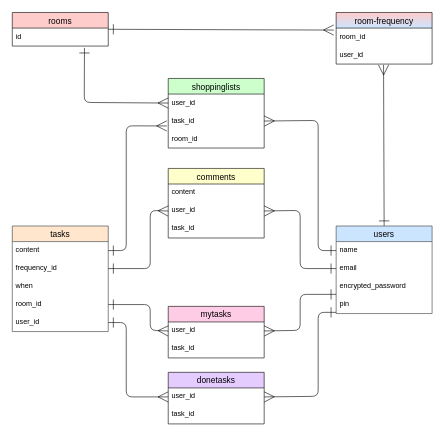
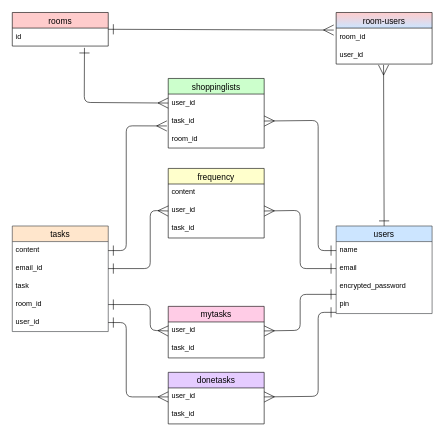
  <mxCell id="0" />
  <mxCell id="1" parent="0" />
  <mxCell id="2" style="edgeStyle=none;html=1;exitX=0.5;exitY=0;exitDx=0;exitDy=0;entryX=0.494;entryY=1.044;entryDx=0;entryDy=0;entryPerimeter=0;endSize=15;shadow=0;startSize=15;endArrow=ERmany;endFill=0;startArrow=ERone;startFill=0;" edge="1" parent="1" source="3" target="26"><mxGeometry relative="1" as="geometry" /></mxCell>
  <mxCell id="3" value="users" style="swimlane;fontStyle=0;childLayout=stackLayout;horizontal=1;startSize=26;horizontalStack=0;resizeParent=1;resizeParentMax=0;resizeLast=0;collapsible=1;marginBottom=0;align=center;fontSize=14;fillColor=#CCE5FF;strokeColor=#36393d;fontColor=#000000;" parent="1" vertex="1"><mxGeometry x="560" y="376" width="160" height="146" as="geometry" /></mxCell>
  <mxCell id="4" value="name" style="text;strokeColor=none;fillColor=none;spacingLeft=4;spacingRight=4;overflow=hidden;rotatable=0;points=[[0,0.5],[1,0.5]];portConstraint=eastwest;fontSize=12;" parent="3" vertex="1"><mxGeometry y="26" width="160" height="30" as="geometry" /></mxCell>
  <mxCell id="5" value="email" style="text;strokeColor=none;fillColor=none;spacingLeft=4;spacingRight=4;overflow=hidden;rotatable=0;points=[[0,0.5],[1,0.5]];portConstraint=eastwest;fontSize=12;" parent="3" vertex="1"><mxGeometry y="56" width="160" height="30" as="geometry" /></mxCell>
  <mxCell id="6" value="encrypted_password" style="text;strokeColor=none;fillColor=none;spacingLeft=4;spacingRight=4;overflow=hidden;rotatable=0;points=[[0,0.5],[1,0.5]];portConstraint=eastwest;fontSize=12;" parent="3" vertex="1"><mxGeometry y="86" width="160" height="30" as="geometry" /></mxCell>
  <mxCell id="7" value="pin" style="text;strokeColor=none;fillColor=none;spacingLeft=4;spacingRight=4;overflow=hidden;rotatable=0;points=[[0,0.5],[1,0.5]];portConstraint=eastwest;fontSize=12;" parent="3" vertex="1"><mxGeometry y="116" width="160" height="30" as="geometry" /></mxCell>
  <mxCell id="8" value="tasks" style="swimlane;fontStyle=0;childLayout=stackLayout;horizontal=1;startSize=26;horizontalStack=0;resizeParent=1;resizeParentMax=0;resizeLast=0;collapsible=1;marginBottom=0;align=center;fontSize=14;fillColor=#FFE6CC;strokeColor=#36393d;fontColor=#000000;" parent="1" vertex="1"><mxGeometry x="20" y="376" width="160" height="176" as="geometry" /></mxCell>
  <mxCell id="9" value="content" style="text;strokeColor=none;fillColor=none;spacingLeft=4;spacingRight=4;overflow=hidden;rotatable=0;points=[[0,0.5],[1,0.5]];portConstraint=eastwest;fontSize=12;" parent="8" vertex="1"><mxGeometry y="26" width="160" height="30" as="geometry" /></mxCell>
- <mxCell id="10" value="frequency_id" style="text;strokeColor=none;fillColor=none;spacingLeft=4;spacingRight=4;overflow=hidden;rotatable=0;points=[[0,0.5],[1,0.5]];portConstraint=eastwest;fontSize=12;" parent="8" vertex="1"><mxGeometry y="56" width="160" height="30" as="geometry" /></mxCell>
- <mxCell id="11" value="when" style="text;strokeColor=none;fillColor=none;spacingLeft=4;spacingRight=4;overflow=hidden;rotatable=0;points=[[0,0.5],[1,0.5]];portConstraint=eastwest;fontSize=12;" parent="8" vertex="1"><mxGeometry y="86" width="160" height="30" as="geometry" /></mxCell>
+ <mxCell id="10" value="email_id" style="text;strokeColor=none;fillColor=none;spacingLeft=4;spacingRight=4;overflow=hidden;rotatable=0;points=[[0,0.5],[1,0.5]];portConstraint=eastwest;fontSize=12;" parent="8" vertex="1"><mxGeometry y="56" width="160" height="30" as="geometry" /></mxCell>
+ <mxCell id="11" value="task" style="text;strokeColor=none;fillColor=none;spacingLeft=4;spacingRight=4;overflow=hidden;rotatable=0;points=[[0,0.5],[1,0.5]];portConstraint=eastwest;fontSize=12;" parent="8" vertex="1"><mxGeometry y="86" width="160" height="30" as="geometry" /></mxCell>
  <mxCell id="12" value="room_id" style="text;strokeColor=none;fillColor=none;spacingLeft=4;spacingRight=4;overflow=hidden;rotatable=0;points=[[0,0.5],[1,0.5]];portConstraint=eastwest;fontSize=12;" vertex="1" parent="8"><mxGeometry y="116" width="160" height="30" as="geometry" /></mxCell>
  <mxCell id="13" value="user_id" style="text;strokeColor=none;fillColor=none;spacingLeft=4;spacingRight=4;overflow=hidden;rotatable=0;points=[[0,0.5],[1,0.5]];portConstraint=eastwest;fontSize=12;" parent="8" vertex="1"><mxGeometry y="146" width="160" height="30" as="geometry" /></mxCell>
- <mxCell id="14" value="comments" style="swimlane;fontStyle=0;childLayout=stackLayout;horizontal=1;startSize=26;horizontalStack=0;resizeParent=1;resizeParentMax=0;resizeLast=0;collapsible=1;marginBottom=0;align=center;fontSize=14;fillColor=#FFFFCC;fontColor=#000000;" parent="1" vertex="1"><mxGeometry x="280" y="280" width="160" height="116" as="geometry" /></mxCell>
+ <mxCell id="14" value="frequency" style="swimlane;fontStyle=0;childLayout=stackLayout;horizontal=1;startSize=26;horizontalStack=0;resizeParent=1;resizeParentMax=0;resizeLast=0;collapsible=1;marginBottom=0;align=center;fontSize=14;fillColor=#FFFFCC;fontColor=#000000;" parent="1" vertex="1"><mxGeometry x="280" y="280" width="160" height="116" as="geometry" /></mxCell>
  <mxCell id="15" value="content" style="text;strokeColor=none;fillColor=none;spacingLeft=4;spacingRight=4;overflow=hidden;rotatable=0;points=[[0,0.5],[1,0.5]];portConstraint=eastwest;fontSize=12;" parent="14" vertex="1"><mxGeometry y="26" width="160" height="30" as="geometry" /></mxCell>
  <mxCell id="16" value="user_id" style="text;strokeColor=none;fillColor=none;spacingLeft=4;spacingRight=4;overflow=hidden;rotatable=0;points=[[0,0.5],[1,0.5]];portConstraint=eastwest;fontSize=12;" parent="14" vertex="1"><mxGeometry y="56" width="160" height="30" as="geometry" /></mxCell>
  <mxCell id="17" value="task_id" style="text;strokeColor=none;fillColor=none;spacingLeft=4;spacingRight=4;overflow=hidden;rotatable=0;points=[[0,0.5],[1,0.5]];portConstraint=eastwest;fontSize=12;" parent="14" vertex="1"><mxGeometry y="86" width="160" height="30" as="geometry" /></mxCell>
  <mxCell id="18" style="edgeStyle=none;html=1;exitX=1;exitY=0.5;exitDx=0;exitDy=0;entryX=-0.025;entryY=0.11;entryDx=0;entryDy=0;entryPerimeter=0;startArrow=ERone;startFill=0;endArrow=ERmany;endFill=0;targetPerimeterSpacing=0;endSize=15;startSize=15;" edge="1" parent="1" source="19" target="25"><mxGeometry relative="1" as="geometry" /></mxCell>
  <mxCell id="19" value="rooms" style="swimlane;fontStyle=0;childLayout=stackLayout;horizontal=1;startSize=26;horizontalStack=0;resizeParent=1;resizeParentMax=0;resizeLast=0;collapsible=1;marginBottom=0;align=center;fontSize=14;fillColor=#FFCCCC;fontColor=#000000;" parent="1" vertex="1"><mxGeometry x="20" y="20" width="160" height="56" as="geometry" /></mxCell>
  <mxCell id="20" value="id" style="text;strokeColor=none;fillColor=none;spacingLeft=4;spacingRight=4;overflow=hidden;rotatable=0;points=[[0,0.5],[1,0.5]];portConstraint=eastwest;fontSize=12;" vertex="1" parent="19"><mxGeometry y="26" width="160" height="30" as="geometry" /></mxCell>
  <mxCell id="21" value="mytasks" style="swimlane;fontStyle=0;childLayout=stackLayout;horizontal=1;startSize=26;horizontalStack=0;resizeParent=1;resizeParentMax=0;resizeLast=0;collapsible=1;marginBottom=0;align=center;fontSize=14;fillColor=#FFCCE6;fontColor=#000000;" parent="1" vertex="1"><mxGeometry x="280" y="510" width="160" height="86" as="geometry" /></mxCell>
  <mxCell id="22" value="user_id" style="text;strokeColor=none;fillColor=none;spacingLeft=4;spacingRight=4;overflow=hidden;rotatable=0;points=[[0,0.5],[1,0.5]];portConstraint=eastwest;fontSize=12;" parent="21" vertex="1"><mxGeometry y="26" width="160" height="30" as="geometry" /></mxCell>
  <mxCell id="23" value="task_id" style="text;strokeColor=none;fillColor=none;spacingLeft=4;spacingRight=4;overflow=hidden;rotatable=0;points=[[0,0.5],[1,0.5]];portConstraint=eastwest;fontSize=12;" parent="21" vertex="1"><mxGeometry y="56" width="160" height="30" as="geometry" /></mxCell>
- <mxCell id="24" value="room-frequency" style="swimlane;fontStyle=0;childLayout=stackLayout;horizontal=1;startSize=26;horizontalStack=0;resizeParent=1;resizeParentMax=0;resizeLast=0;collapsible=1;marginBottom=0;align=center;fontSize=14;fillColor=#FFCCCC;gradientColor=#CCE5FF;fontColor=#000000;" vertex="1" parent="1"><mxGeometry x="560" y="20" width="160" height="86" as="geometry" /></mxCell>
+ <mxCell id="24" value="room-users" style="swimlane;fontStyle=0;childLayout=stackLayout;horizontal=1;startSize=26;horizontalStack=0;resizeParent=1;resizeParentMax=0;resizeLast=0;collapsible=1;marginBottom=0;align=center;fontSize=14;fillColor=#FFCCCC;gradientColor=#CCE5FF;fontColor=#000000;" vertex="1" parent="1"><mxGeometry x="560" y="20" width="160" height="86" as="geometry" /></mxCell>
  <mxCell id="25" value="room_id" style="text;strokeColor=none;fillColor=none;spacingLeft=4;spacingRight=4;overflow=hidden;rotatable=0;points=[[0,0.5],[1,0.5]];portConstraint=eastwest;fontSize=12;" vertex="1" parent="24"><mxGeometry y="26" width="160" height="30" as="geometry" /></mxCell>
  <mxCell id="26" value="user_id" style="text;strokeColor=none;fillColor=none;spacingLeft=4;spacingRight=4;overflow=hidden;rotatable=0;points=[[0,0.5],[1,0.5]];portConstraint=eastwest;fontSize=12;" vertex="1" parent="24"><mxGeometry y="56" width="160" height="30" as="geometry" /></mxCell>
  <mxCell id="27" value="donetasks" style="swimlane;fontStyle=0;childLayout=stackLayout;horizontal=1;startSize=26;horizontalStack=0;resizeParent=1;resizeParentMax=0;resizeLast=0;collapsible=1;marginBottom=0;align=center;fontSize=14;fillColor=#E5CCFF;fontColor=#000000;" vertex="1" parent="1"><mxGeometry x="280" y="620" width="160" height="86" as="geometry" /></mxCell>
  <mxCell id="28" value="user_id" style="text;strokeColor=none;fillColor=none;spacingLeft=4;spacingRight=4;overflow=hidden;rotatable=0;points=[[0,0.5],[1,0.5]];portConstraint=eastwest;fontSize=12;" vertex="1" parent="27"><mxGeometry y="26" width="160" height="30" as="geometry" /></mxCell>
  <mxCell id="29" value="task_id" style="text;strokeColor=none;fillColor=none;spacingLeft=4;spacingRight=4;overflow=hidden;rotatable=0;points=[[0,0.5],[1,0.5]];portConstraint=eastwest;fontSize=12;" vertex="1" parent="27"><mxGeometry y="56" width="160" height="30" as="geometry" /></mxCell>
  <mxCell id="30" value="shoppinglists" style="swimlane;fontStyle=0;childLayout=stackLayout;horizontal=1;startSize=26;horizontalStack=0;resizeParent=1;resizeParentMax=0;resizeLast=0;collapsible=1;marginBottom=0;align=center;fontSize=14;fillColor=#CCFFCC;fontColor=#000000;" vertex="1" parent="1"><mxGeometry x="280" y="130" width="160" height="116" as="geometry" /></mxCell>
  <mxCell id="31" value="user_id" style="text;strokeColor=none;fillColor=none;spacingLeft=4;spacingRight=4;overflow=hidden;rotatable=0;points=[[0,0.5],[1,0.5]];portConstraint=eastwest;fontSize=12;" vertex="1" parent="30"><mxGeometry y="26" width="160" height="30" as="geometry" /></mxCell>
  <mxCell id="32" value="task_id" style="text;strokeColor=none;fillColor=none;spacingLeft=4;spacingRight=4;overflow=hidden;rotatable=0;points=[[0,0.5],[1,0.5]];portConstraint=eastwest;fontSize=12;" vertex="1" parent="30"><mxGeometry y="56" width="160" height="30" as="geometry" /></mxCell>
  <mxCell id="33" value="room_id" style="text;strokeColor=none;fillColor=none;spacingLeft=4;spacingRight=4;overflow=hidden;rotatable=0;points=[[0,0.5],[1,0.5]];portConstraint=eastwest;fontSize=12;" vertex="1" parent="30"><mxGeometry y="86" width="160" height="30" as="geometry" /></mxCell>
  <mxCell id="34" style="edgeStyle=none;html=1;exitX=0;exitY=0.5;exitDx=0;exitDy=0;entryX=0.752;entryY=1.1;entryDx=0;entryDy=0;entryPerimeter=0;endArrow=ERone;endFill=0;startArrow=ERmany;startFill=0;endSize=15;startSize=15;" edge="1" parent="1" source="31" target="20"><mxGeometry relative="1" as="geometry"><mxPoint x="150" y="140" as="targetPoint" /><Array as="points"><mxPoint x="140" y="170" /></Array></mxGeometry></mxCell>
  <mxCell id="35" style="edgeStyle=none;html=1;exitX=1;exitY=0.5;exitDx=0;exitDy=0;entryX=-0.014;entryY=0.772;entryDx=0;entryDy=0;entryPerimeter=0;startArrow=ERone;startFill=0;endArrow=ERmany;endFill=0;endSize=15;startSize=15;" edge="1" parent="1" source="9" target="32"><mxGeometry relative="1" as="geometry"><Array as="points"><mxPoint x="210" y="417" /><mxPoint x="210" y="209" /></Array></mxGeometry></mxCell>
  <mxCell id="36" style="edgeStyle=none;html=1;exitX=1;exitY=0.5;exitDx=0;exitDy=0;entryX=0;entryY=0.5;entryDx=0;entryDy=0;startArrow=ERone;startFill=0;endArrow=ERmany;endFill=0;endSize=15;startSize=15;" edge="1" parent="1" source="10" target="16"><mxGeometry relative="1" as="geometry"><Array as="points"><mxPoint x="250" y="447" /><mxPoint x="250" y="350" /></Array></mxGeometry></mxCell>
  <mxCell id="37" style="edgeStyle=none;html=1;exitX=1;exitY=0.5;exitDx=0;exitDy=0;entryX=0;entryY=0.5;entryDx=0;entryDy=0;endArrow=ERmany;endFill=0;startArrow=ERone;startFill=0;endSize=15;startSize=15;" edge="1" parent="1" source="13" target="28"><mxGeometry relative="1" as="geometry"><Array as="points"><mxPoint x="210" y="537" /><mxPoint x="210" y="661" /></Array></mxGeometry></mxCell>
  <mxCell id="38" style="edgeStyle=none;html=1;exitX=1;exitY=0.5;exitDx=0;exitDy=0;entryX=0;entryY=0.5;entryDx=0;entryDy=0;startArrow=ERone;startFill=0;endArrow=ERmany;endFill=0;endSize=15;startSize=15;" edge="1" parent="1" source="12" target="22"><mxGeometry relative="1" as="geometry"><Array as="points"><mxPoint x="250" y="507" /><mxPoint x="250" y="550" /></Array></mxGeometry></mxCell>
  <mxCell id="39" style="edgeStyle=none;html=1;exitX=0;exitY=0.5;exitDx=0;exitDy=0;entryX=1;entryY=0.5;entryDx=0;entryDy=0;endArrow=ERmany;endFill=0;startArrow=ERone;startFill=0;endSize=15;startSize=15;" edge="1" parent="1" source="4" target="32"><mxGeometry relative="1" as="geometry"><Array as="points"><mxPoint x="530" y="417" /><mxPoint x="530" y="200" /></Array></mxGeometry></mxCell>
  <mxCell id="40" style="edgeStyle=none;html=1;exitX=0;exitY=0.5;exitDx=0;exitDy=0;entryX=1;entryY=0.5;entryDx=0;entryDy=0;startArrow=ERone;startFill=0;endArrow=ERmany;endFill=0;endSize=15;startSize=15;" edge="1" parent="1" source="5" target="16"><mxGeometry relative="1" as="geometry"><Array as="points"><mxPoint x="500" y="447" /><mxPoint x="500" y="350" /></Array></mxGeometry></mxCell>
  <mxCell id="41" style="edgeStyle=none;html=1;exitX=1;exitY=0.5;exitDx=0;exitDy=0;startArrow=ERmany;startFill=0;endArrow=ERone;endFill=0;endSize=15;startSize=15;" edge="1" parent="1" source="28"><mxGeometry relative="1" as="geometry"><mxPoint x="560" y="520" as="targetPoint" /><Array as="points"><mxPoint x="530" y="660" /><mxPoint x="530" y="520" /></Array></mxGeometry></mxCell>
  <mxCell id="42" style="edgeStyle=none;html=1;exitX=1;exitY=0.5;exitDx=0;exitDy=0;entryX=0;entryY=-0.067;entryDx=0;entryDy=0;entryPerimeter=0;startArrow=ERmany;startFill=0;endArrow=ERone;endFill=0;endSize=15;startSize=15;" edge="1" parent="1" source="22" target="7"><mxGeometry relative="1" as="geometry"><Array as="points"><mxPoint x="500" y="550" /><mxPoint x="500" y="490" /></Array></mxGeometry></mxCell>
